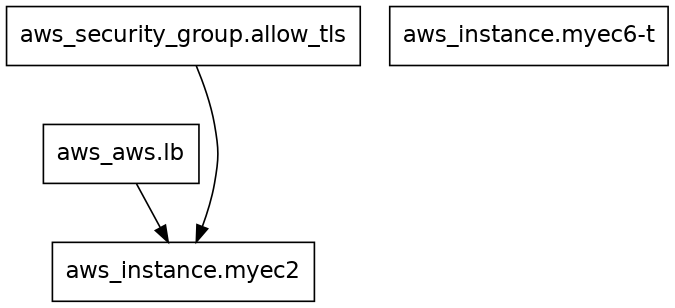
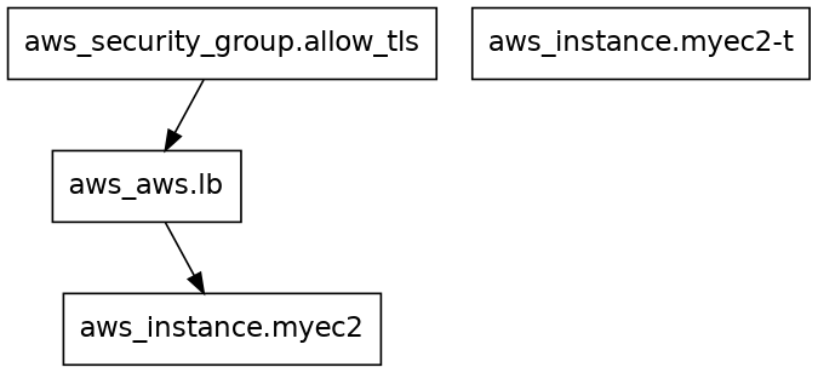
  digraph {
    fontname="DejaVu Sans"
    rankdir=TB
    node [fontname="DejaVu Sans" shape=rect]
    edge [fontname="DejaVu Sans"]
    n1 [label="aws_aws.lb"]
    n2 [label="aws_instance.myec2"]
-   n3 [label="aws_instance.myec6-t"]
+   n3 [label="aws_instance.myec2-t"]
    n4 [label="aws_security_group.allow_tls"]
    n1 -> n2
-   n4 -> n2
+   n4 -> n1
  }
